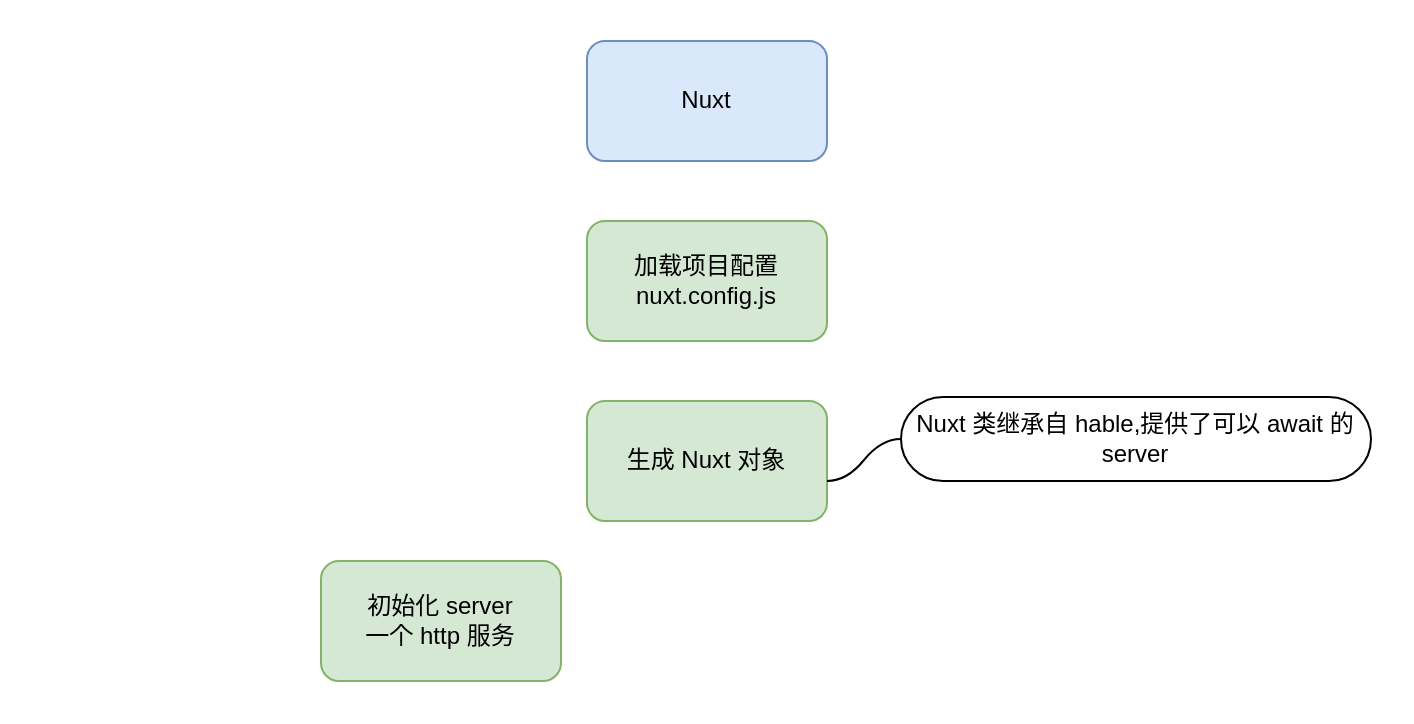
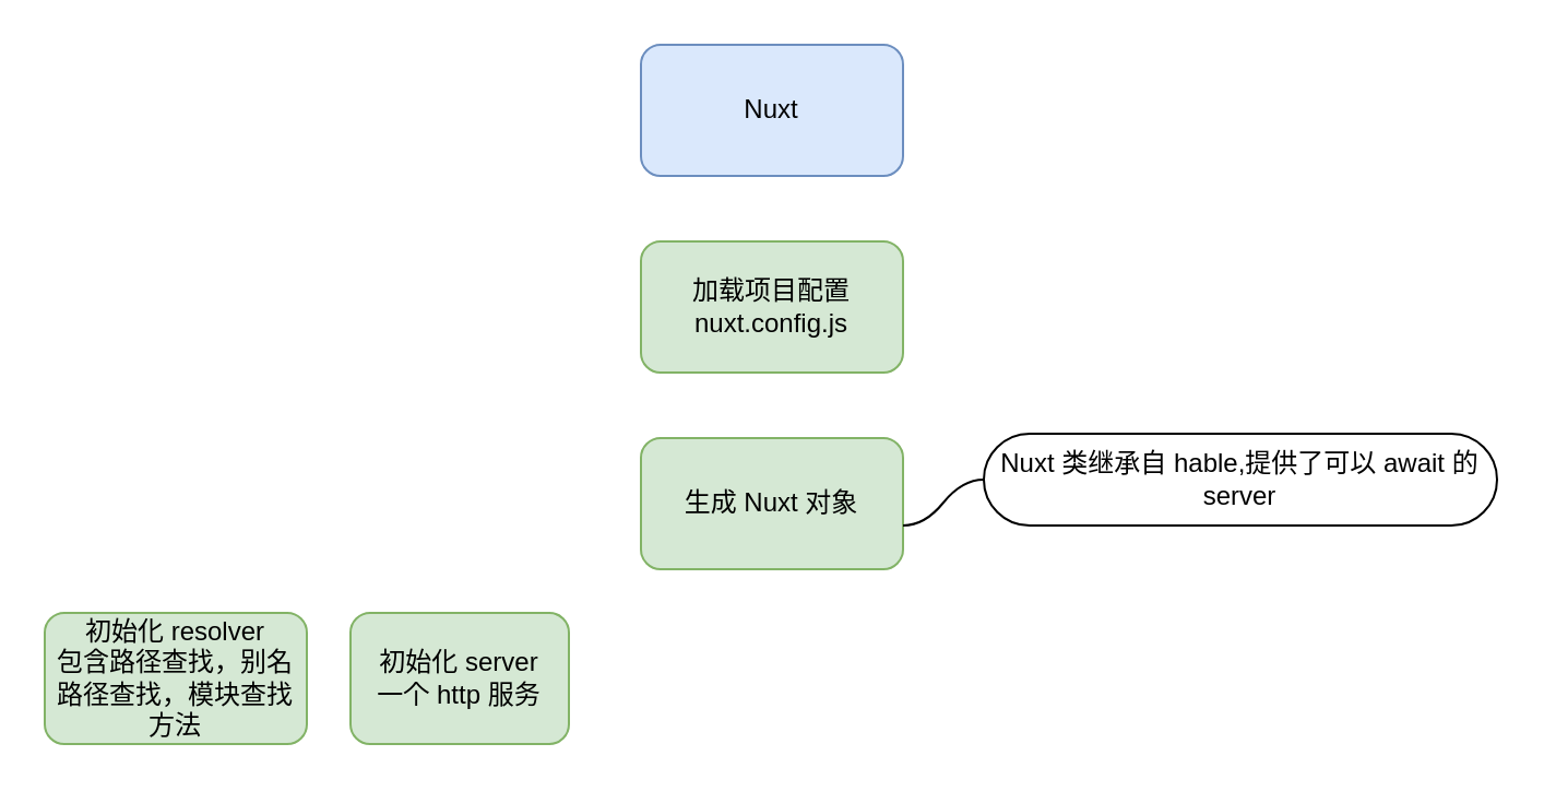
  <mxCell id="0" />
  <mxCell id="1" parent="0" />
  <mxCell id="2" value="Nuxt" style="rounded=1;whiteSpace=wrap;html=1;fillColor=#dae8fc;strokeColor=#6c8ebf;" vertex="1" parent="1"><mxGeometry x="293" y="20" width="120" height="60" as="geometry" /></mxCell>
  <mxCell id="3" value="加载项目配置&lt;br&gt;nuxt.config.js" style="rounded=1;whiteSpace=wrap;html=1;fillColor=#d5e8d4;strokeColor=#82b366;" vertex="1" parent="1"><mxGeometry x="293" y="110" width="120" height="60" as="geometry" /></mxCell>
  <mxCell id="4" value="生成 Nuxt 对象" style="rounded=1;whiteSpace=wrap;html=1;fillColor=#d5e8d4;strokeColor=#82b366;" vertex="1" parent="1"><mxGeometry x="293" y="200" width="120" height="60" as="geometry" /></mxCell>
  <mxCell id="5" value="Nuxt 类继承自 hable,提供了可以 await 的 server" style="whiteSpace=wrap;html=1;rounded=1;arcSize=50;align=center;verticalAlign=middle;container=1;recursiveResize=0;strokeWidth=1;autosize=1;spacing=4;treeFolding=1;treeMoving=1;" vertex="1" parent="1"><mxGeometry x="450" y="198" width="235" height="42" as="geometry" /></mxCell>
  <mxCell id="6" value="" style="edgeStyle=entityRelationEdgeStyle;startArrow=none;endArrow=none;segment=10;curved=1;" edge="1" target="5" parent="1"><mxGeometry relative="1" as="geometry"><mxPoint x="413" y="240" as="sourcePoint" /></mxGeometry></mxCell>
- <mxCell id="7" value="初始化 server&lt;br&gt;一个 http 服务" style="rounded=1;whiteSpace=wrap;html=1;fillColor=#d5e8d4;strokeColor=#82b366;" vertex="1" parent="1"><mxGeometry x="160" y="280" width="120" height="60" as="geometry" /></mxCell>
+ <mxCell id="7" value="初始化 server&lt;br&gt;一个 http 服务" style="rounded=1;whiteSpace=wrap;html=1;fillColor=#d5e8d4;strokeColor=#82b366;" vertex="1" parent="1"><mxGeometry x="160" y="280" width="100" height="60" as="geometry" /></mxCell>
+ <mxCell id="8" value="初始化 resolver&lt;br&gt;包含路径查找，别名路径查找，模块查找方法" style="rounded=1;whiteSpace=wrap;html=1;fillColor=#d5e8d4;strokeColor=#82b366;" vertex="1" parent="1"><mxGeometry x="20" y="280" width="120" height="60" as="geometry" /></mxCell>
